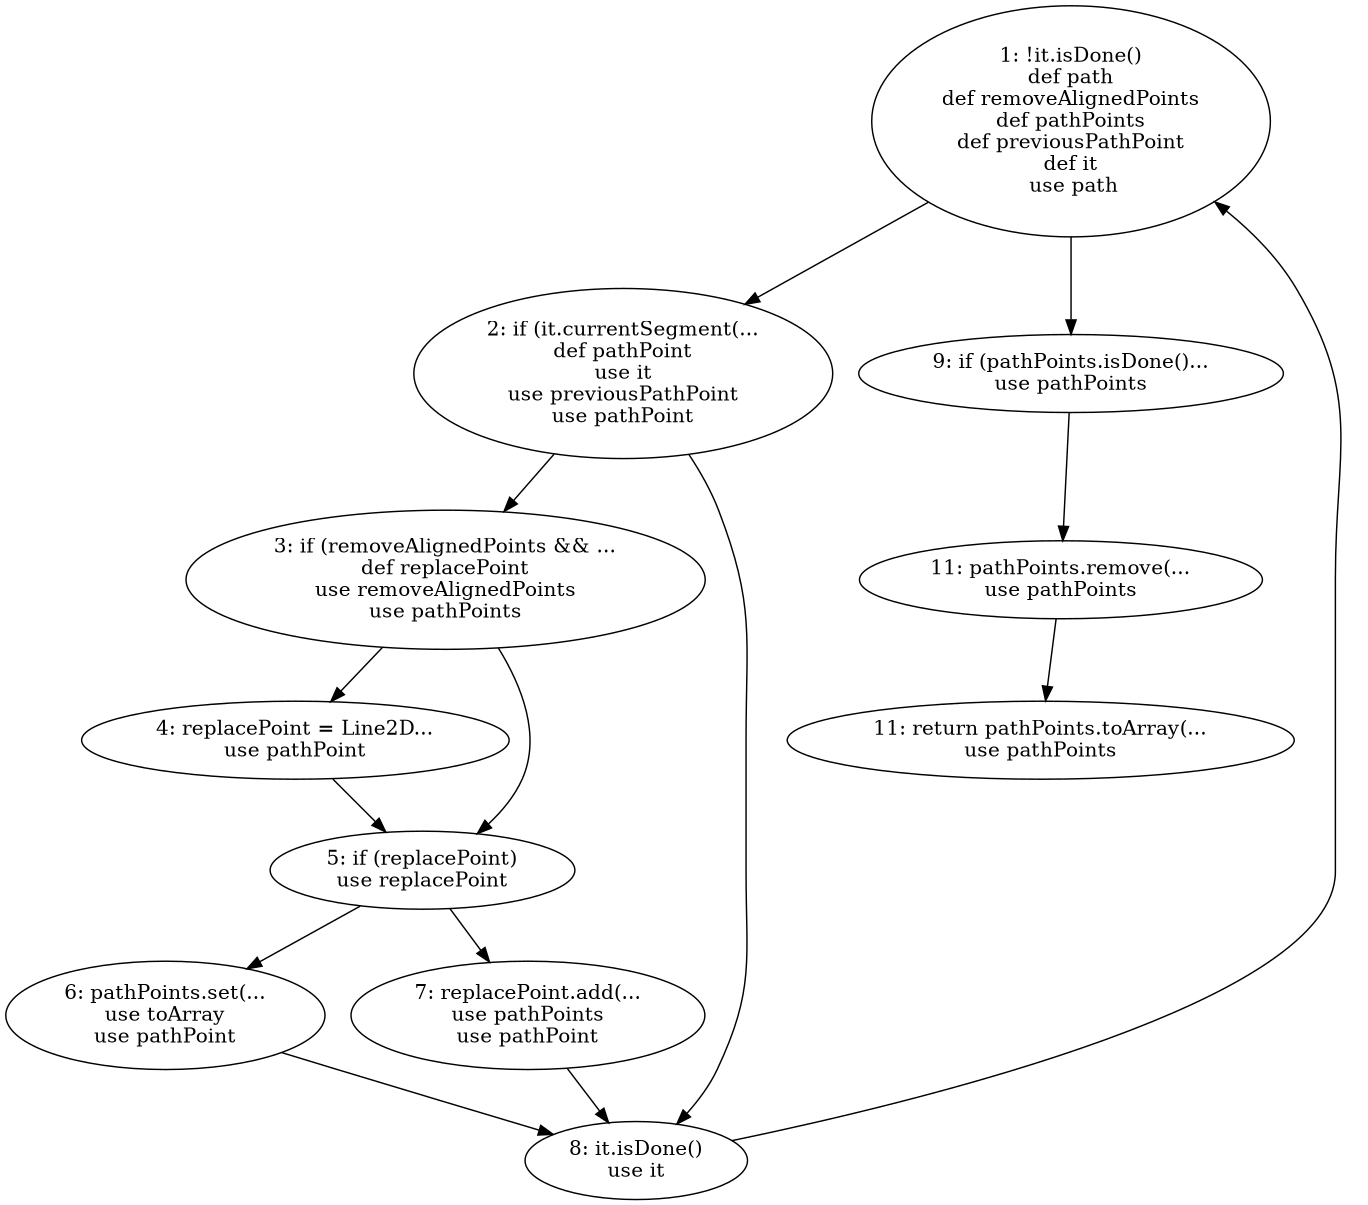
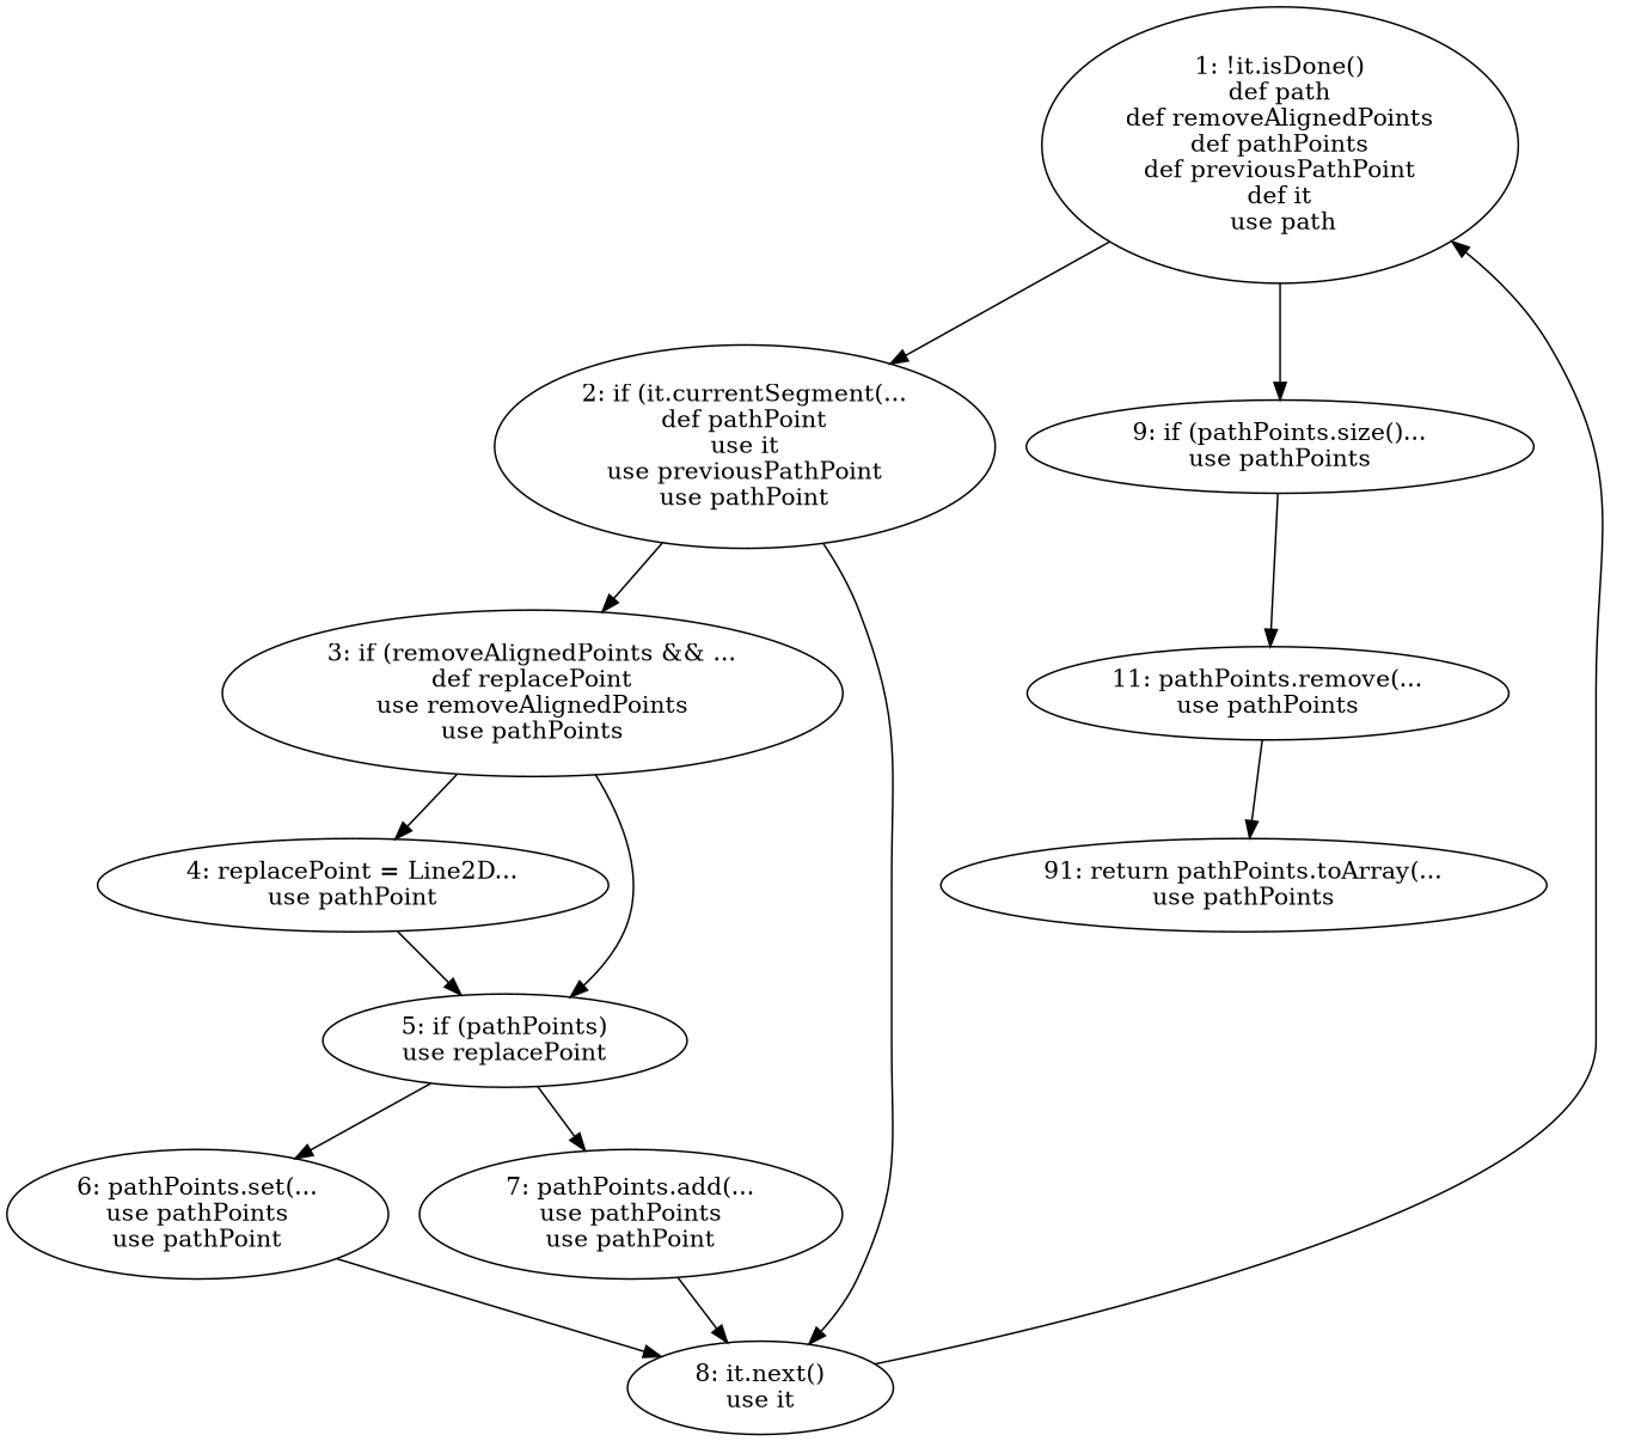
  digraph {
    rankdir=TB
    n1 [label="1: !it.isDone()\ndef path\ndef removeAlignedPoints\ndef pathPoints\ndef previousPathPoint\ndef it\n use path"]
    n2 [label="2: if (it.currentSegment(...\ndef pathPoint\nuse it\nuse previousPathPoint\nuse pathPoint"]
-   n3 [label="9: if (pathPoints.isDone()...\nuse pathPoints"]
+   n3 [label="9: if (pathPoints.size()...\nuse pathPoints"]
    n4 [label="3: if (removeAlignedPoints && ...\ndef replacePoint\nuse removeAlignedPoints\nuse pathPoints"]
-   n5 [label="8: it.isDone()\nuse it"]
+   n5 [label="8: it.next()\nuse it"]
    n6 [label="11: pathPoints.remove(...\nuse pathPoints"]
    n7 [label="4: replacePoint = Line2D...\nuse pathPoint"]
-   n8 [label="5: if (replacePoint)\nuse replacePoint"]
-   n9 [label="6: pathPoints.set(...\nuse toArray\nuse pathPoint"]
-   n10 [label="7: replacePoint.add(...\nuse pathPoints\nuse pathPoint"]
-   n11 [label="11: return pathPoints.toArray(...\nuse pathPoints"]
+   n8 [label="5: if (pathPoints)\nuse replacePoint"]
+   n9 [label="6: pathPoints.set(...\nuse pathPoints\nuse pathPoint"]
+   n10 [label="7: pathPoints.add(...\nuse pathPoints\nuse pathPoint"]
+   n11 [label="91: return pathPoints.toArray(...\nuse pathPoints"]
    n1 -> n2
    n1 -> n3
    n2 -> n4
    n2 -> n5
    n3 -> n6
    n4 -> n7
    n4 -> n8
    n5 -> n1
    n6 -> n11
    n7 -> n8
    n8 -> n9
    n8 -> n10
    n9 -> n5
    n10 -> n5
  }
